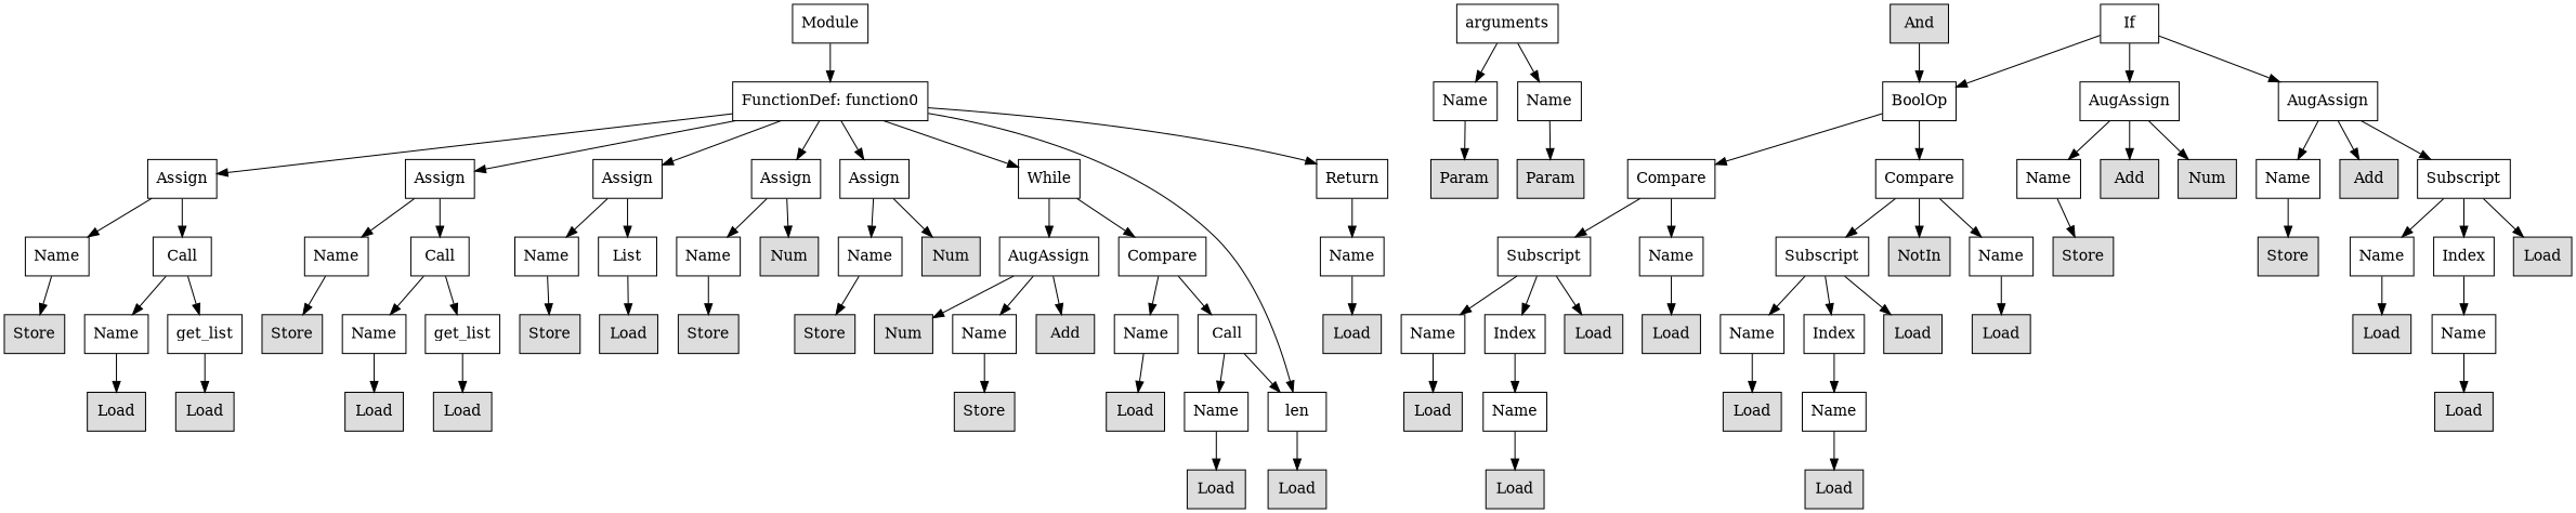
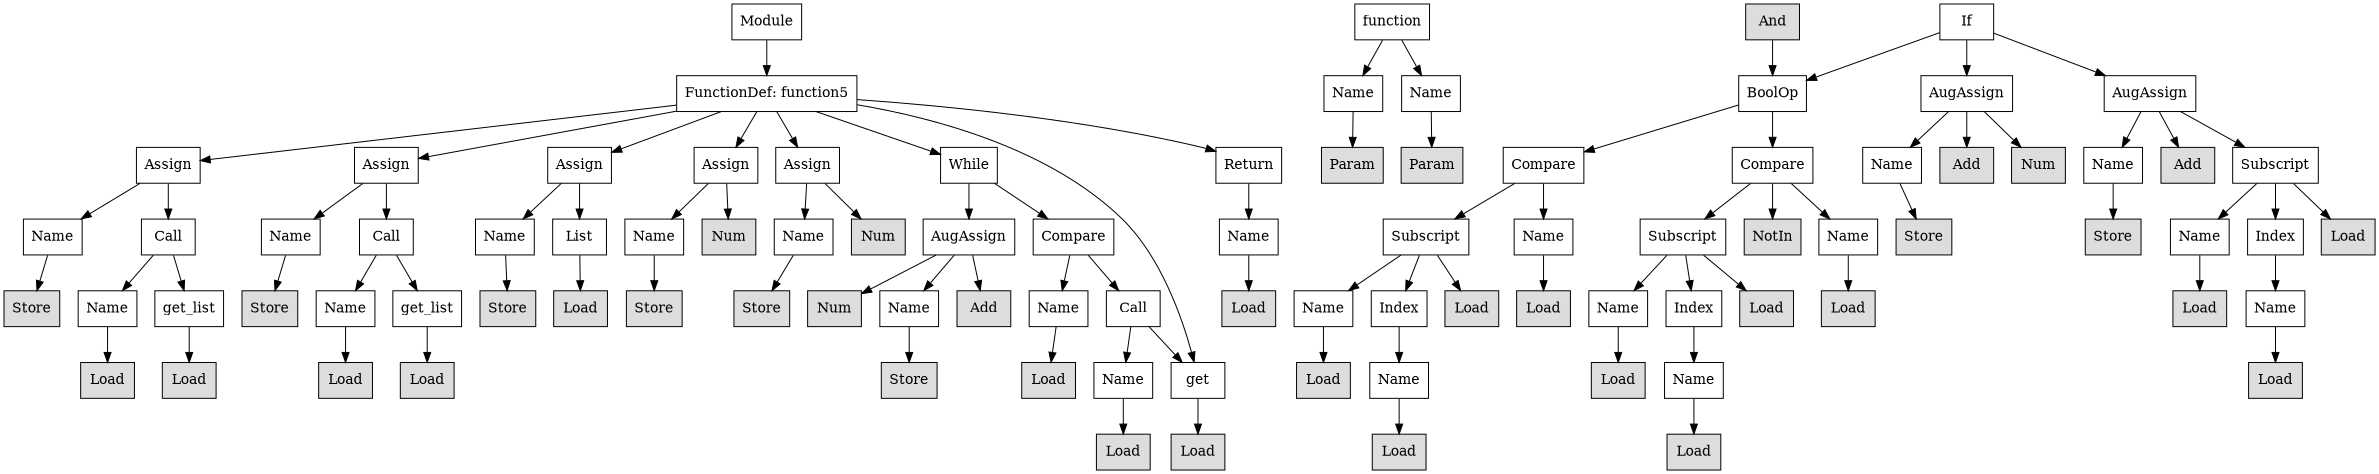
  digraph {
    node [shape=rect]
    n1 [label=Module]
-   n2 [label="FunctionDef: function0"]
+   n2 [label="FunctionDef: function5"]
    n3 [label=Assign]
    n4 [label=Assign]
    n5 [label=Assign]
    n6 [label=Assign]
    n7 [label=Assign]
    n8 [label=While]
    n9 [label=Return]
-   n10 [label=len]
-   n11 [label=arguments]
+   n10 [label=get]
+   n11 [label=function]
    n12 [label=Name]
    n13 [label=Name]
    n14 [label=Name]
    n15 [label=Call]
    n16 [label=Name]
    n17 [label=Call]
    n18 [label=Name]
    n19 [label=List]
    n20 [label=Name]
    n21 [fillcolor="#dddddd" label=Num style=filled]
    n22 [label=Name]
    n23 [fillcolor="#dddddd" label=Num style=filled]
    n24 [label=Compare]
    n25 [label=AugAssign]
    n26 [label=Name]
    n27 [fillcolor="#dddddd" label=Param style=filled]
    n28 [fillcolor="#dddddd" label=Param style=filled]
    n29 [fillcolor="#dddddd" label=Store style=filled]
    n30 [label=get_list]
    n31 [label=Name]
    n32 [fillcolor="#dddddd" label=Store style=filled]
    n33 [label=get_list]
    n34 [label=Name]
    n35 [fillcolor="#dddddd" label=Store style=filled]
    n36 [fillcolor="#dddddd" label=Load style=filled]
    n37 [fillcolor="#dddddd" label=Store style=filled]
    n38 [fillcolor="#dddddd" label=Store style=filled]
    n39 [label=Name]
    n40 [label=Call]
    n41 [label=If]
    n42 [label=BoolOp]
    n43 [label=AugAssign]
    n44 [label=AugAssign]
    n45 [label=Name]
    n46 [fillcolor="#dddddd" label=Add style=filled]
    n47 [fillcolor="#dddddd" label=Num style=filled]
    n48 [fillcolor="#dddddd" label=Load style=filled]
    n49 [fillcolor="#dddddd" label=Load style=filled]
    n50 [fillcolor="#dddddd" label=Load style=filled]
    n51 [fillcolor="#dddddd" label=Load style=filled]
    n52 [fillcolor="#dddddd" label=Load style=filled]
    n53 [fillcolor="#dddddd" label=Load style=filled]
    n54 [label=Name]
    n55 [label=Compare]
    n56 [label=Compare]
    n57 [label=Name]
    n58 [fillcolor="#dddddd" label=Add style=filled]
    n59 [fillcolor="#dddddd" label=Num style=filled]
    n60 [label=Name]
    n61 [fillcolor="#dddddd" label=Add style=filled]
    n62 [label=Subscript]
    n63 [fillcolor="#dddddd" label=Store style=filled]
    n64 [fillcolor="#dddddd" label=Load style=filled]
    n65 [fillcolor="#dddddd" label=Load style=filled]
    n66 [fillcolor="#dddddd" label=And style=filled]
    n67 [label=Subscript]
    n68 [label=Name]
    n69 [label=Subscript]
    n70 [fillcolor="#dddddd" label=NotIn style=filled]
    n71 [label=Name]
    n72 [fillcolor="#dddddd" label=Store style=filled]
    n73 [fillcolor="#dddddd" label=Store style=filled]
    n74 [label=Name]
    n75 [label=Index]
    n76 [fillcolor="#dddddd" label=Load style=filled]
    n77 [label=Name]
    n78 [label=Index]
    n79 [fillcolor="#dddddd" label=Load style=filled]
    n80 [fillcolor="#dddddd" label=Load style=filled]
    n81 [label=Name]
    n82 [label=Index]
    n83 [fillcolor="#dddddd" label=Load style=filled]
    n84 [fillcolor="#dddddd" label=Load style=filled]
    n85 [fillcolor="#dddddd" label=Load style=filled]
    n86 [label=Name]
    n87 [fillcolor="#dddddd" label=Load style=filled]
    n88 [label=Name]
    n89 [fillcolor="#dddddd" label=Load style=filled]
    n90 [label=Name]
    n91 [fillcolor="#dddddd" label=Load style=filled]
    n92 [fillcolor="#dddddd" label=Load style=filled]
    n93 [fillcolor="#dddddd" label=Load style=filled]
    n1 -> n2
    n2 -> n3
    n2 -> n4
    n2 -> n5
    n2 -> n6
    n2 -> n7
    n2 -> n8
    n2 -> n9
    n2 -> n10
    n3 -> n14
    n3 -> n15
    n4 -> n16
    n4 -> n17
    n5 -> n18
    n5 -> n19
    n6 -> n20
    n6 -> n21
    n7 -> n22
    n7 -> n23
    n8 -> n24
    n8 -> n25
    n9 -> n26
    n10 -> n64
    n11 -> n12
    n11 -> n13
    n12 -> n27
    n13 -> n28
    n14 -> n29
    n15 -> n30
    n15 -> n31
    n16 -> n32
    n17 -> n33
    n17 -> n34
    n18 -> n35
    n19 -> n36
    n20 -> n37
    n22 -> n38
    n24 -> n39
    n24 -> n40
    n25 -> n45
    n25 -> n46
    n25 -> n47
    n26 -> n48
    n30 -> n49
    n31 -> n50
    n33 -> n51
    n34 -> n52
    n39 -> n53
    n40 -> n10
    n40 -> n54
    n41 -> n42
    n41 -> n43
    n41 -> n44
    n42 -> n55
    n42 -> n56
    n43 -> n57
    n43 -> n58
    n43 -> n59
    n44 -> n60
    n44 -> n61
    n44 -> n62
    n45 -> n63
    n54 -> n65
    n55 -> n67
    n55 -> n68
    n56 -> n69
    n56 -> n70
    n56 -> n71
    n57 -> n72
    n60 -> n73
    n62 -> n74
    n62 -> n75
    n62 -> n76
    n66 -> n42
    n67 -> n77
    n67 -> n78
    n67 -> n79
    n68 -> n80
    n69 -> n81
    n69 -> n82
    n69 -> n83
    n71 -> n84
    n74 -> n85
    n75 -> n86
    n77 -> n87
    n78 -> n88
    n81 -> n89
    n82 -> n90
    n86 -> n91
    n88 -> n92
    n90 -> n93
  }
